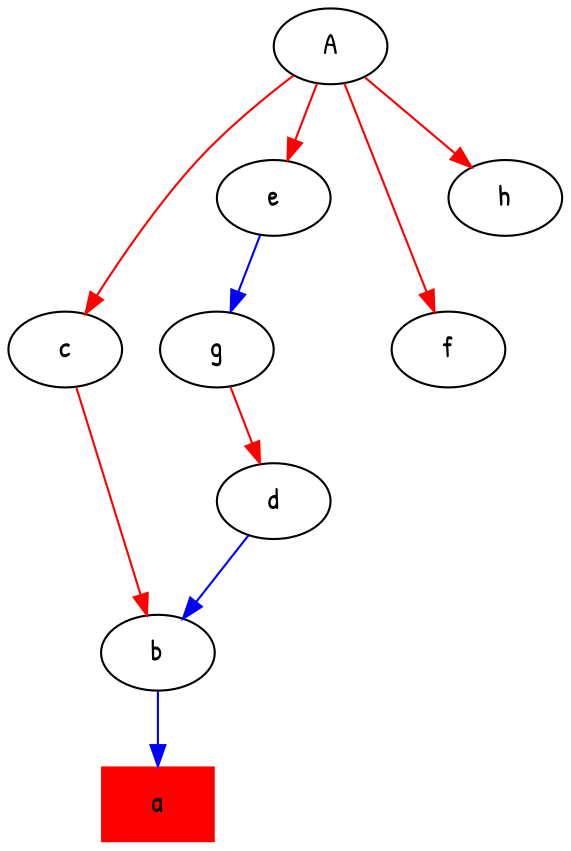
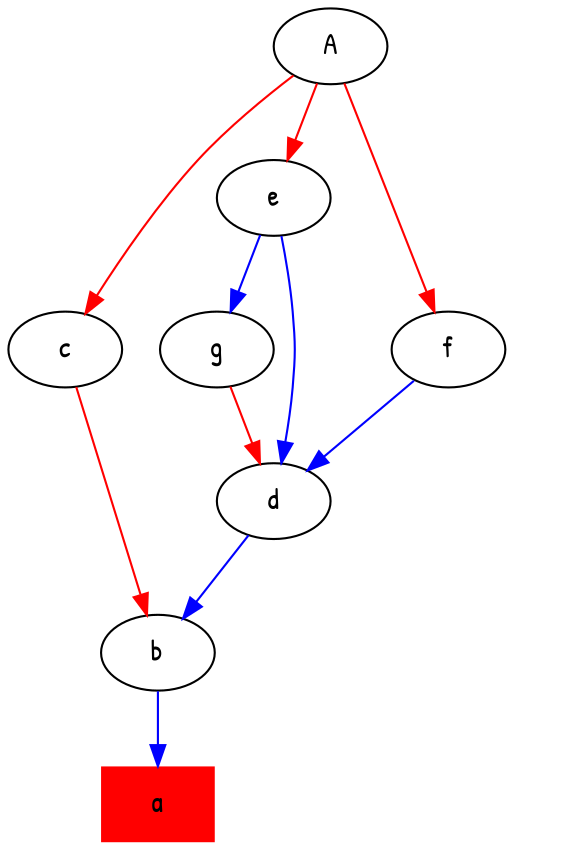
  digraph {
    fontname="Patrick Hand"
    node [fontname="Patrick Hand"]
    edge [color=red fontname="Patrick Hand"]
    g
    d
    b
    a [fillcolor=red shape=none style=filled]
    A
    f
    c
    e
-   h
    g -> d
    d -> b [color=blue]
    b -> a [color=blue]
    A -> f
    A -> c
    A -> e
-   A -> h
+   f -> d [color=blue]
    c -> b
    e -> g [color=blue]
+   e -> d [color=blue]
  }
